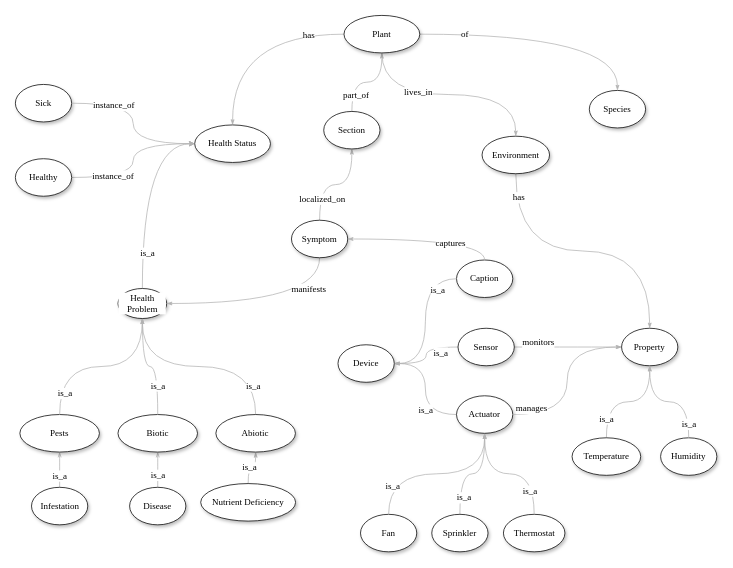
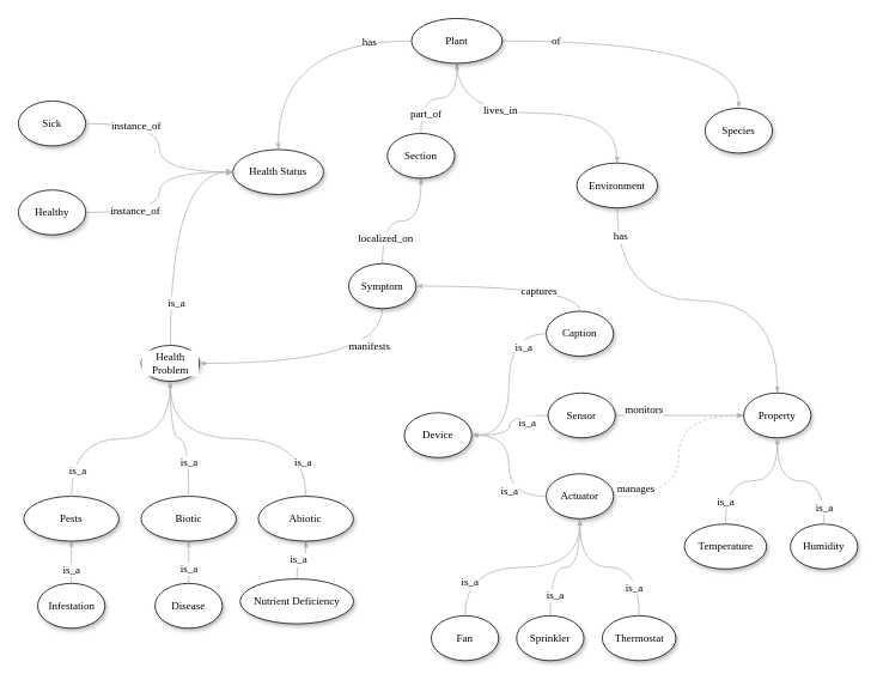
  <mxCell id="0" />
  <mxCell id="1" parent="0" />
  <mxCell id="2" value="has" style="edgeStyle=orthogonalEdgeStyle;rounded=0;html=1;labelBackgroundColor=default;startArrow=none;startFill=0;startSize=5;endArrow=classicThin;endFill=1;endSize=5;jettySize=auto;orthogonalLoop=1;strokeColor=#B3B3B3;strokeWidth=1;fontFamily=Verdana;fontSize=12;elbow=vertical;curved=1;" parent="1" source="51" target="7" edge="1"><mxGeometry x="-0.641" y="2" relative="1" as="geometry"><mxPoint x="1" as="offset" /><mxPoint x="452.5" y="19" as="sourcePoint" /></mxGeometry></mxCell>
  <mxCell id="3" value="part_of" style="edgeStyle=orthogonalEdgeStyle;rounded=0;html=1;labelBackgroundColor=default;startArrow=none;startFill=0;startSize=5;endArrow=classicThin;endFill=1;endSize=5;jettySize=auto;orthogonalLoop=1;strokeColor=#B3B3B3;strokeWidth=1;fontFamily=Verdana;fontSize=12;elbow=vertical;curved=1;" parent="1" source="17" target="51" edge="1"><mxGeometry x="-0.643" y="-4" relative="1" as="geometry"><mxPoint x="1" as="offset" /><mxPoint x="497.5" y="39" as="sourcePoint" /><mxPoint x="406" y="124" as="targetPoint" /></mxGeometry></mxCell>
  <mxCell id="4" value="lives_in" style="edgeStyle=orthogonalEdgeStyle;rounded=0;html=1;labelBackgroundColor=default;startArrow=none;startFill=0;startSize=5;endArrow=classicThin;endFill=1;endSize=5;jettySize=auto;orthogonalLoop=1;strokeColor=#B3B3B3;strokeWidth=1;fontFamily=Verdana;fontSize=12;curved=1;entryX=0.5;entryY=0;entryDx=0;entryDy=0;exitX=0.5;exitY=1;exitDx=0;exitDy=0;" parent="1" source="51" target="9" edge="1"><mxGeometry x="-0.28" y="4" relative="1" as="geometry"><mxPoint as="offset" /><mxPoint x="542.5" y="19" as="sourcePoint" /></mxGeometry></mxCell>
  <mxCell id="5" value="instance_of" style="edgeStyle=orthogonalEdgeStyle;rounded=0;html=1;labelBackgroundColor=default;startArrow=classic;startFill=1;startSize=5;endArrow=none;endFill=0;endSize=5;jettySize=auto;orthogonalLoop=1;strokeColor=#B3B3B3;strokeWidth=1;fontFamily=Verdana;fontSize=12;elbow=vertical;curved=1;entryX=1;entryY=0.5;entryDx=0;entryDy=0;" parent="1" source="7" target="14" edge="1"><mxGeometry x="0.474" y="-2" relative="1" as="geometry"><mxPoint as="offset" /></mxGeometry></mxCell>
  <mxCell id="6" value="is_a" style="edgeStyle=orthogonalEdgeStyle;rounded=0;html=1;labelBackgroundColor=default;startArrow=classic;startFill=1;startSize=5;endArrow=none;endFill=0;endSize=5;jettySize=auto;orthogonalLoop=1;strokeColor=#B3B3B3;strokeWidth=1;fontFamily=Verdana;fontSize=12;elbow=vertical;curved=1;" parent="1" source="7" target="13" edge="1"><mxGeometry x="0.638" y="7" relative="1" as="geometry"><mxPoint y="1" as="offset" /></mxGeometry></mxCell>
  <mxCell id="7" value="&lt;span&gt;Health Status&lt;/span&gt;" style="ellipse;whiteSpace=wrap;html=1;rounded=0;shadow=1;comic=0;labelBackgroundColor=default;strokeWidth=1;fontFamily=Verdana;fontSize=12;align=center;" parent="1" vertex="1"><mxGeometry x="259" y="166" width="101" height="50" as="geometry" /></mxCell>
  <mxCell id="8" value="has" style="edgeStyle=orthogonalEdgeStyle;rounded=0;html=1;labelBackgroundColor=default;startArrow=classicThin;startFill=1;startSize=5;endArrow=none;endFill=0;endSize=5;jettySize=auto;orthogonalLoop=1;strokeColor=#B3B3B3;strokeWidth=1;fontFamily=Verdana;fontSize=12;curved=1;entryX=0.5;entryY=1;entryDx=0;entryDy=0;exitX=0.5;exitY=0;exitDx=0;exitDy=0;" parent="1" source="10" target="9" edge="1"><mxGeometry x="0.839" y="-4" relative="1" as="geometry"><mxPoint x="520" y="267" as="targetPoint" /><mxPoint y="1" as="offset" /><mxPoint x="1029" y="225" as="sourcePoint" /></mxGeometry></mxCell>
  <mxCell id="9" value="&lt;span&gt;Environment&lt;/span&gt;" style="ellipse;whiteSpace=wrap;html=1;rounded=0;shadow=1;comic=0;labelBackgroundColor=default;strokeWidth=1;fontFamily=Verdana;fontSize=12;align=center;" parent="1" vertex="1"><mxGeometry x="642" y="181" width="90" height="50" as="geometry" /></mxCell>
  <mxCell id="10" value="&lt;span&gt;Property&lt;/span&gt;" style="ellipse;whiteSpace=wrap;html=1;rounded=0;shadow=1;comic=0;labelBackgroundColor=default;strokeWidth=1;fontFamily=Verdana;fontSize=12;align=center;" parent="1" vertex="1"><mxGeometry x="828" y="437" width="75" height="50" as="geometry" /></mxCell>
  <mxCell id="11" value="is_a" style="edgeStyle=orthogonalEdgeStyle;rounded=0;html=1;labelBackgroundColor=default;startArrow=none;startFill=0;startSize=5;endArrow=classicThin;endFill=1;endSize=5;jettySize=auto;orthogonalLoop=1;strokeColor=#B3B3B3;strokeWidth=1;fontFamily=Verdana;fontSize=12;entryX=0.5;entryY=1;entryDx=0;entryDy=0;elbow=vertical;curved=1;exitX=0.5;exitY=0;exitDx=0;exitDy=0;" parent="1" source="39" target="13" edge="1"><mxGeometry x="-0.73" y="3" relative="1" as="geometry"><mxPoint as="offset" /></mxGeometry></mxCell>
  <mxCell id="12" value="is_a" style="edgeStyle=orthogonalEdgeStyle;rounded=0;html=1;labelBackgroundColor=default;startArrow=openThin;startFill=0;startSize=5;endArrow=none;endFill=0;endSize=5;jettySize=auto;orthogonalLoop=1;strokeColor=#B3B3B3;strokeWidth=1;fontFamily=Verdana;fontSize=12;exitX=0.5;exitY=1;exitDx=0;exitDy=0;elbow=vertical;curved=1;" parent="1" source="38" target="15" edge="1"><mxGeometry x="0.314" relative="1" as="geometry"><mxPoint as="offset" /></mxGeometry></mxCell>
  <mxCell id="13" value="Health Problem" style="ellipse;whiteSpace=wrap;html=1;rounded=0;shadow=1;comic=0;labelBackgroundColor=default;strokeWidth=1;fontFamily=Verdana;fontSize=12;align=center;" parent="1" vertex="1"><mxGeometry x="156.75" y="384" width="65" height="40" as="geometry" /></mxCell>
  <mxCell id="14" value="&lt;span&gt;Healthy&lt;/span&gt;" style="ellipse;whiteSpace=wrap;html=1;rounded=0;shadow=1;comic=0;labelBackgroundColor=default;strokeWidth=1;fontFamily=Verdana;fontSize=12;align=center;" parent="1" vertex="1"><mxGeometry x="20" y="211" width="75" height="50" as="geometry" /></mxCell>
  <mxCell id="15" value="Disease" style="ellipse;whiteSpace=wrap;html=1;rounded=0;shadow=1;comic=0;labelBackgroundColor=default;strokeWidth=1;fontFamily=Verdana;fontSize=12;align=center;" parent="1" vertex="1"><mxGeometry x="172.25" y="649" width="75" height="50" as="geometry" /></mxCell>
  <mxCell id="16" value="localized_on" style="edgeStyle=orthogonalEdgeStyle;rounded=0;html=1;labelBackgroundColor=default;startArrow=classicThin;startFill=1;startSize=5;endArrow=none;endFill=0;endSize=5;jettySize=auto;orthogonalLoop=1;strokeColor=#B3B3B3;strokeWidth=1;fontFamily=Verdana;fontSize=12;elbow=vertical;curved=1;" parent="1" source="17" target="19" edge="1"><mxGeometry x="0.594" y="3" relative="1" as="geometry"><mxPoint as="offset" /></mxGeometry></mxCell>
  <mxCell id="17" value="Section" style="ellipse;whiteSpace=wrap;html=1;rounded=0;shadow=1;comic=0;labelBackgroundColor=default;strokeWidth=1;fontFamily=Verdana;fontSize=12;align=center;" parent="1" vertex="1"><mxGeometry x="431" y="148" width="75" height="50" as="geometry" /></mxCell>
  <mxCell id="18" value="manifests" style="edgeStyle=orthogonalEdgeStyle;rounded=0;html=1;labelBackgroundColor=default;startArrow=classicThin;startFill=1;startSize=5;endArrow=none;endFill=0;endSize=5;jettySize=auto;orthogonalLoop=1;strokeColor=#B3B3B3;strokeWidth=1;fontFamily=Verdana;fontSize=12;elbow=vertical;curved=1;" parent="1" source="13" target="19" edge="1"><mxGeometry x="0.685" y="16" relative="1" as="geometry"><mxPoint x="391" y="364" as="targetPoint" /><mxPoint x="1" as="offset" /></mxGeometry></mxCell>
  <mxCell id="19" value="Symptom" style="ellipse;whiteSpace=wrap;html=1;rounded=0;shadow=1;comic=0;labelBackgroundColor=default;strokeWidth=1;fontFamily=Verdana;fontSize=12;align=center;" parent="1" vertex="1"><mxGeometry x="388" y="293" width="75" height="50" as="geometry" /></mxCell>
  <mxCell id="20" value="is_a" style="edgeStyle=orthogonalEdgeStyle;rounded=0;html=1;labelBackgroundColor=default;startArrow=openThin;startFill=0;startSize=5;endArrow=none;endFill=0;endSize=5;jettySize=auto;orthogonalLoop=1;strokeColor=#B3B3B3;strokeWidth=1;fontFamily=Verdana;fontSize=12;elbow=vertical;curved=1;" parent="1" source="49" target="21" edge="1"><mxGeometry x="0.362" relative="1" as="geometry"><mxPoint x="113" y="414" as="sourcePoint" /><mxPoint as="offset" /></mxGeometry></mxCell>
  <mxCell id="21" value="Infestation" style="ellipse;whiteSpace=wrap;html=1;rounded=0;shadow=1;comic=0;labelBackgroundColor=default;strokeWidth=1;fontFamily=Verdana;fontSize=12;align=center;" parent="1" vertex="1"><mxGeometry x="41.5" y="649" width="75" height="50" as="geometry" /></mxCell>
  <mxCell id="22" value="is_a" style="edgeStyle=orthogonalEdgeStyle;rounded=0;html=1;labelBackgroundColor=default;startArrow=none;startFill=0;startSize=5;endArrow=classicThin;endFill=1;endSize=5;jettySize=auto;orthogonalLoop=1;strokeColor=#B3B3B3;strokeWidth=1;fontFamily=Verdana;fontSize=12;verticalAlign=middle;horizontal=1;elbow=vertical;curved=1;exitX=0.5;exitY=0;exitDx=0;exitDy=0;" parent="1" source="23" target="39" edge="1"><mxGeometry x="-0.121" relative="1" as="geometry"><mxPoint x="493.75" y="670" as="targetPoint" /><mxPoint as="offset" /></mxGeometry></mxCell>
  <mxCell id="23" value="&lt;span&gt;Nutrient Deficiency&lt;/span&gt;" style="ellipse;whiteSpace=wrap;html=1;rounded=0;shadow=1;comic=0;labelBackgroundColor=default;strokeWidth=1;fontFamily=Verdana;fontSize=12;align=center;" parent="1" vertex="1"><mxGeometry x="267" y="644" width="126.5" height="50" as="geometry" /></mxCell>
  <mxCell id="24" value="is_a" style="edgeStyle=orthogonalEdgeStyle;rounded=0;html=1;labelBackgroundColor=default;startArrow=classicThin;startFill=1;startSize=5;endArrow=none;endFill=0;endSize=5;jettySize=auto;orthogonalLoop=1;strokeColor=#B3B3B3;strokeWidth=1;fontFamily=Verdana;fontSize=12;curved=1;entryX=0;entryY=0.5;entryDx=0;entryDy=0;" parent="1" source="27" target="25" edge="1"><mxGeometry x="0.456" y="6" relative="1" as="geometry"><mxPoint x="745" y="479" as="sourcePoint" /><mxPoint as="offset" /></mxGeometry></mxCell>
  <mxCell id="25" value="&lt;span&gt;Actuator&lt;/span&gt;" style="ellipse;whiteSpace=wrap;html=1;rounded=0;shadow=1;comic=0;labelBackgroundColor=default;strokeWidth=1;fontFamily=Verdana;fontSize=12;align=center;" parent="1" vertex="1"><mxGeometry x="608" y="527" width="75" height="50" as="geometry" /></mxCell>
  <mxCell id="26" value="is_a" style="edgeStyle=orthogonalEdgeStyle;rounded=0;html=1;labelBackgroundColor=default;startArrow=none;startFill=0;startSize=5;endArrow=classicThin;endFill=1;endSize=5;jettySize=auto;orthogonalLoop=1;strokeColor=#B3B3B3;strokeWidth=1;fontFamily=Verdana;fontSize=12;curved=1;entryX=1;entryY=0.5;entryDx=0;entryDy=0;" parent="1" source="29" target="27" edge="1"><mxGeometry x="-0.562" y="8" relative="1" as="geometry"><mxPoint x="-115" y="679" as="sourcePoint" /><mxPoint as="offset" /></mxGeometry></mxCell>
  <mxCell id="27" value="&lt;span&gt;Device&lt;/span&gt;" style="ellipse;whiteSpace=wrap;html=1;rounded=0;shadow=1;comic=0;labelBackgroundColor=default;strokeWidth=1;fontFamily=Verdana;fontSize=12;align=center;" parent="1" vertex="1"><mxGeometry x="450" y="459" width="75" height="50" as="geometry" /></mxCell>
  <mxCell id="28" value="monitors" style="edgeStyle=orthogonalEdgeStyle;rounded=0;html=1;labelBackgroundColor=default;startArrow=classicThin;startFill=1;startSize=5;endArrow=none;endFill=0;endSize=5;jettySize=auto;orthogonalLoop=1;strokeColor=#B3B3B3;strokeWidth=1;fontFamily=Verdana;fontSize=12;curved=1;entryX=1;entryY=0.5;entryDx=0;entryDy=0;" parent="1" source="10" target="29" edge="1"><mxGeometry x="0.55" y="-6" relative="1" as="geometry"><mxPoint x="502.5" y="309" as="sourcePoint" /><mxPoint as="offset" /></mxGeometry></mxCell>
  <mxCell id="29" value="&lt;span&gt;Sensor&lt;/span&gt;" style="ellipse;whiteSpace=wrap;html=1;rounded=0;shadow=1;comic=0;labelBackgroundColor=default;strokeWidth=1;fontFamily=Verdana;fontSize=12;align=center;" parent="1" vertex="1"><mxGeometry x="610" y="437" width="75" height="50" as="geometry" /></mxCell>
  <mxCell id="30" value="&lt;span&gt;Humidity&lt;/span&gt;" style="ellipse;whiteSpace=wrap;html=1;rounded=0;shadow=1;comic=0;labelBackgroundColor=default;strokeWidth=1;fontFamily=Verdana;fontSize=12;align=center;" parent="1" vertex="1"><mxGeometry x="880" y="583" width="75" height="50" as="geometry" /></mxCell>
  <mxCell id="31" value="is_a" style="edgeStyle=orthogonalEdgeStyle;rounded=0;html=1;labelBackgroundColor=default;startArrow=classicThin;startFill=1;startSize=5;endArrow=none;endFill=0;endSize=5;jettySize=auto;orthogonalLoop=1;strokeColor=#B3B3B3;strokeWidth=1;fontFamily=Verdana;fontSize=12;curved=1;exitX=0.5;exitY=1;exitDx=0;exitDy=0;" parent="1" source="10" target="32" edge="1"><mxGeometry x="0.674" relative="1" as="geometry"><mxPoint x="491" y="355" as="sourcePoint" /><mxPoint as="offset" /><mxPoint x="820.75" y="604" as="targetPoint" /></mxGeometry></mxCell>
  <mxCell id="32" value="&lt;span&gt;Temperature&lt;/span&gt;" style="ellipse;whiteSpace=wrap;html=1;rounded=0;shadow=1;comic=0;labelBackgroundColor=default;strokeWidth=1;fontFamily=Verdana;fontSize=12;align=center;" parent="1" vertex="1"><mxGeometry x="762" y="583" width="91.5" height="50" as="geometry" /></mxCell>
  <mxCell id="33" value="is_a" style="edgeStyle=orthogonalEdgeStyle;rounded=0;html=1;labelBackgroundColor=default;startArrow=none;startFill=0;startSize=5;endArrow=classicThin;endFill=1;endSize=5;jettySize=auto;orthogonalLoop=1;strokeColor=#B3B3B3;strokeWidth=1;fontFamily=Verdana;fontSize=12;curved=1;entryX=0.5;entryY=1;entryDx=0;entryDy=0;exitX=0.5;exitY=0;exitDx=0;exitDy=0;" parent="1" source="30" target="10" edge="1"><mxGeometry x="-0.751" relative="1" as="geometry"><mxPoint x="731" y="325" as="sourcePoint" /><mxPoint x="491" y="355" as="targetPoint" /><mxPoint as="offset" /></mxGeometry></mxCell>
  <mxCell id="34" value="&lt;span&gt;Thermostat&lt;/span&gt;" style="ellipse;whiteSpace=wrap;html=1;rounded=0;shadow=1;comic=0;labelBackgroundColor=default;strokeWidth=1;fontFamily=Verdana;fontSize=12;align=center;" parent="1" vertex="1"><mxGeometry x="670.5" y="685" width="82" height="50" as="geometry" /></mxCell>
  <mxCell id="35" value="is_a" style="edgeStyle=orthogonalEdgeStyle;rounded=0;html=1;labelBackgroundColor=default;startArrow=none;startFill=0;startSize=5;endArrow=classicThin;endFill=1;endSize=5;jettySize=auto;orthogonalLoop=1;strokeColor=#B3B3B3;strokeWidth=1;fontFamily=Verdana;fontSize=12;curved=1;entryX=0.5;entryY=1;entryDx=0;entryDy=0;" parent="1" source="37" target="25" edge="1"><mxGeometry x="-0.683" y="-5" relative="1" as="geometry"><mxPoint x="583" y="685" as="sourcePoint" /><mxPoint x="707.5" y="267" as="targetPoint" /><mxPoint as="offset" /></mxGeometry></mxCell>
  <mxCell id="36" value="is_a" style="edgeStyle=orthogonalEdgeStyle;rounded=0;html=1;labelBackgroundColor=default;startArrow=none;startFill=0;startSize=5;endArrow=classicThin;endFill=1;endSize=5;jettySize=auto;orthogonalLoop=1;strokeColor=#B3B3B3;strokeWidth=1;fontFamily=Verdana;fontSize=12;curved=1;entryX=0.5;entryY=1;entryDx=0;entryDy=0;exitX=0.5;exitY=0;exitDx=0;exitDy=0;" parent="1" source="34" target="25" edge="1"><mxGeometry x="-0.638" y="6" relative="1" as="geometry"><mxPoint x="682.5" y="567" as="sourcePoint" /><mxPoint x="892.5" y="557" as="targetPoint" /><mxPoint as="offset" /></mxGeometry></mxCell>
  <mxCell id="37" value="&lt;span&gt;Sprinkler&lt;/span&gt;" style="ellipse;whiteSpace=wrap;html=1;rounded=0;shadow=1;comic=0;labelBackgroundColor=default;strokeWidth=1;fontFamily=Verdana;fontSize=12;align=center;" parent="1" vertex="1"><mxGeometry x="575" y="685" width="75" height="50" as="geometry" /></mxCell>
  <mxCell id="38" value="Biotic" style="ellipse;whiteSpace=wrap;html=1;rounded=0;shadow=1;comic=0;labelBackgroundColor=default;strokeWidth=1;fontFamily=Verdana;fontSize=12;align=center;" parent="1" vertex="1"><mxGeometry x="156.75" y="552" width="106" height="50" as="geometry" /></mxCell>
  <mxCell id="39" value="Abiotic" style="ellipse;whiteSpace=wrap;html=1;rounded=0;shadow=1;comic=0;labelBackgroundColor=default;strokeWidth=1;fontFamily=Verdana;fontSize=12;align=center;" parent="1" vertex="1"><mxGeometry x="287.25" y="552" width="106" height="50" as="geometry" /></mxCell>
  <mxCell id="40" value="is_a" style="edgeStyle=orthogonalEdgeStyle;rounded=0;html=1;labelBackgroundColor=default;startArrow=openThin;startFill=0;startSize=5;endArrow=none;endFill=0;endSize=5;jettySize=auto;orthogonalLoop=1;strokeColor=#B3B3B3;strokeWidth=1;fontFamily=Verdana;fontSize=12;exitX=0.5;exitY=1;exitDx=0;exitDy=0;elbow=vertical;curved=1;" parent="1" source="13" target="38" edge="1"><mxGeometry x="0.491" relative="1" as="geometry"><mxPoint x="388.75" y="638" as="sourcePoint" /><mxPoint x="294.75" y="641" as="targetPoint" /><mxPoint as="offset" /></mxGeometry></mxCell>
  <mxCell id="41" value="&lt;span&gt;Caption&lt;/span&gt;" style="ellipse;whiteSpace=wrap;html=1;rounded=0;shadow=1;comic=0;labelBackgroundColor=default;strokeWidth=1;fontFamily=Verdana;fontSize=12;align=center;" parent="1" vertex="1"><mxGeometry x="608" y="346" width="75" height="50" as="geometry" /></mxCell>
  <mxCell id="42" value="is_a" style="rounded=0;html=1;labelBackgroundColor=default;startArrow=classicThin;startFill=1;startSize=5;endArrow=none;endFill=0;endSize=5;jettySize=auto;orthogonalLoop=1;strokeColor=#B3B3B3;strokeWidth=1;fontFamily=Verdana;fontSize=12;exitX=1;exitY=0.5;exitDx=0;exitDy=0;entryX=0;entryY=0.5;entryDx=0;entryDy=0;edgeStyle=orthogonalEdgeStyle;curved=1;" parent="1" source="27" target="41" edge="1"><mxGeometry x="0.749" y="-15" relative="1" as="geometry"><mxPoint x="842.25" y="73" as="sourcePoint" /><mxPoint as="offset" /><mxPoint x="783.75" y="229" as="targetPoint" /></mxGeometry></mxCell>
  <mxCell id="43" value="captures" style="edgeStyle=orthogonalEdgeStyle;rounded=0;html=1;labelBackgroundColor=default;startArrow=classicThin;startFill=1;startSize=5;endArrow=none;endFill=0;endSize=5;jettySize=auto;orthogonalLoop=1;strokeColor=#B3B3B3;strokeWidth=1;fontFamily=Verdana;fontSize=12;curved=1;exitX=1;exitY=0.5;exitDx=0;exitDy=0;entryX=0.5;entryY=0;entryDx=0;entryDy=0;" parent="1" source="19" target="41" edge="1"><mxGeometry x="0.302" y="-6" relative="1" as="geometry"><mxPoint x="733" y="402" as="sourcePoint" /><mxPoint as="offset" /><mxPoint x="662.5" y="328" as="targetPoint" /></mxGeometry></mxCell>
- <mxCell id="44" value="manages" style="edgeStyle=orthogonalEdgeStyle;rounded=0;html=1;labelBackgroundColor=default;startArrow=classicThin;startFill=1;startSize=5;endArrow=none;endFill=0;endSize=5;jettySize=auto;orthogonalLoop=1;strokeColor=#B3B3B3;strokeWidth=1;fontFamily=Verdana;fontSize=12;curved=1;exitX=0;exitY=0.5;exitDx=0;exitDy=0;entryX=1;entryY=0.5;entryDx=0;entryDy=0;" parent="1" source="10" target="25" edge="1"><mxGeometry x="0.787" y="-8" relative="1" as="geometry"><mxPoint x="851" y="511" as="sourcePoint" /><mxPoint as="offset" /><mxPoint x="695" y="472" as="targetPoint" /></mxGeometry></mxCell>
+ <mxCell id="44" value="manages" style="edgeStyle=orthogonalEdgeStyle;rounded=0;html=1;labelBackgroundColor=default;startArrow=classicThin;startFill=1;startSize=5;endArrow=none;endFill=0;endSize=5;jettySize=auto;orthogonalLoop=1;strokeColor=#B3B3B3;strokeWidth=1;fontFamily=Verdana;fontSize=12;curved=1;exitX=0;exitY=0.5;exitDx=0;exitDy=0;entryX=1;entryY=0.5;entryDx=0;entryDy=0;dashed=1;" parent="1" source="10" target="25" edge="1"><mxGeometry x="0.787" y="-8" relative="1" as="geometry"><mxPoint x="851" y="511" as="sourcePoint" /><mxPoint as="offset" /><mxPoint x="695" y="472" as="targetPoint" /></mxGeometry></mxCell>
  <mxCell id="45" value="&lt;span&gt;Fan&lt;/span&gt;" style="ellipse;whiteSpace=wrap;html=1;rounded=0;shadow=1;comic=0;labelBackgroundColor=default;strokeWidth=1;fontFamily=Verdana;fontSize=12;align=center;" parent="1" vertex="1"><mxGeometry x="480" y="685" width="75" height="50" as="geometry" /></mxCell>
  <mxCell id="46" value="is_a" style="edgeStyle=orthogonalEdgeStyle;rounded=0;html=1;labelBackgroundColor=default;startArrow=none;startFill=0;startSize=5;endArrow=classicThin;endFill=1;endSize=5;jettySize=auto;orthogonalLoop=1;strokeColor=#B3B3B3;strokeWidth=1;fontFamily=Verdana;fontSize=12;curved=1;exitX=0.5;exitY=0;exitDx=0;exitDy=0;" parent="1" source="45" target="25" edge="1"><mxGeometry x="-0.683" y="-5" relative="1" as="geometry"><mxPoint x="622.5" y="695" as="sourcePoint" /><mxPoint x="655.5" y="587" as="targetPoint" /><mxPoint as="offset" /></mxGeometry></mxCell>
  <mxCell id="47" value="Species" style="ellipse;whiteSpace=wrap;html=1;rounded=0;shadow=1;comic=0;labelBackgroundColor=default;strokeWidth=1;fontFamily=Verdana;fontSize=12;align=center;" parent="1" vertex="1"><mxGeometry x="785" y="120" width="75" height="50" as="geometry" /></mxCell>
  <mxCell id="48" value="of" style="edgeStyle=orthogonalEdgeStyle;rounded=0;html=1;labelBackgroundColor=default;startArrow=classicThin;startFill=1;startSize=5;endArrow=none;endFill=0;endSize=5;jettySize=auto;orthogonalLoop=1;strokeColor=#B3B3B3;strokeWidth=1;fontFamily=Verdana;fontSize=12;curved=1;exitX=0.5;exitY=0;exitDx=0;exitDy=0;entryX=1;entryY=0.5;entryDx=0;entryDy=0;" parent="1" source="47" target="51" edge="1"><mxGeometry x="0.654" relative="1" as="geometry"><mxPoint x="876" y="241" as="targetPoint" /><mxPoint x="1" as="offset" /><mxPoint x="978.5" y="380" as="sourcePoint" /></mxGeometry></mxCell>
  <mxCell id="49" value="Pests" style="ellipse;whiteSpace=wrap;html=1;rounded=0;shadow=1;comic=0;labelBackgroundColor=default;strokeWidth=1;fontFamily=Verdana;fontSize=12;align=center;" parent="1" vertex="1"><mxGeometry x="26" y="552" width="106" height="50" as="geometry" /></mxCell>
  <mxCell id="50" value="is_a" style="edgeStyle=orthogonalEdgeStyle;rounded=0;html=1;labelBackgroundColor=default;startArrow=openThin;startFill=0;startSize=5;endArrow=none;endFill=0;endSize=5;jettySize=auto;orthogonalLoop=1;strokeColor=#B3B3B3;strokeWidth=1;fontFamily=Verdana;fontSize=12;elbow=vertical;curved=1;exitX=0.5;exitY=1;exitDx=0;exitDy=0;" parent="1" source="13" target="49" edge="1"><mxGeometry x="0.759" y="7" relative="1" as="geometry"><mxPoint x="161" y="359" as="sourcePoint" /><mxPoint x="187" y="562" as="targetPoint" /><mxPoint as="offset" /></mxGeometry></mxCell>
  <mxCell id="51" value="&lt;span&gt;Plant&lt;/span&gt;" style="ellipse;whiteSpace=wrap;html=1;rounded=0;shadow=1;comic=0;labelBackgroundColor=default;strokeWidth=1;fontFamily=Verdana;fontSize=12;align=center;" parent="1" vertex="1"><mxGeometry x="458" y="20" width="101" height="50" as="geometry" /></mxCell>
  <mxCell id="52" value="&lt;span&gt;Sick&lt;/span&gt;" style="ellipse;whiteSpace=wrap;html=1;rounded=0;shadow=1;comic=0;labelBackgroundColor=default;strokeWidth=1;fontFamily=Verdana;fontSize=12;align=center;" vertex="1" parent="1"><mxGeometry x="20" y="112" width="75" height="50" as="geometry" /></mxCell>
  <mxCell id="53" value="instance_of" style="edgeStyle=orthogonalEdgeStyle;rounded=0;html=1;labelBackgroundColor=default;startArrow=classic;startFill=1;startSize=5;endArrow=none;endFill=0;endSize=5;jettySize=auto;orthogonalLoop=1;strokeColor=#B3B3B3;strokeWidth=1;fontFamily=Verdana;fontSize=12;elbow=vertical;curved=1;entryX=1;entryY=0.5;entryDx=0;entryDy=0;" edge="1" parent="1" source="7" target="52"><mxGeometry x="0.486" y="3" relative="1" as="geometry"><mxPoint as="offset" /><mxPoint x="269" y="201" as="sourcePoint" /><mxPoint x="136" y="237" as="targetPoint" /></mxGeometry></mxCell>
